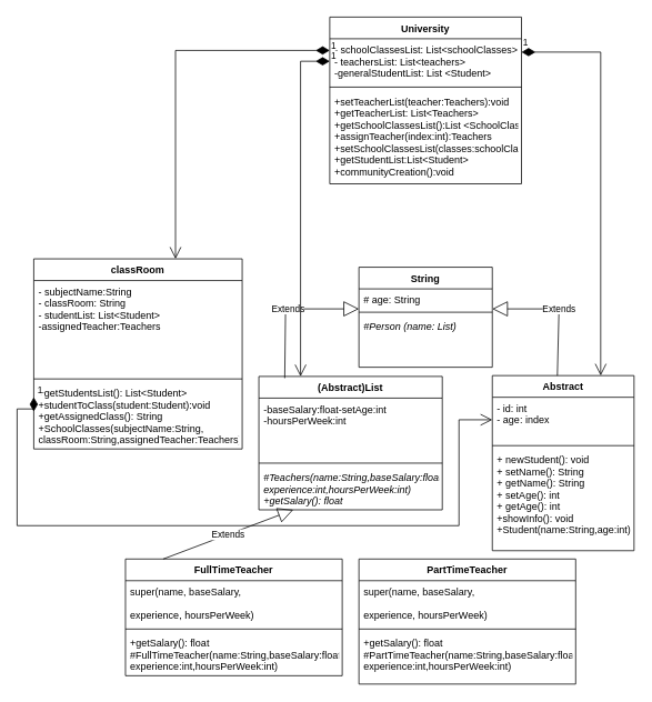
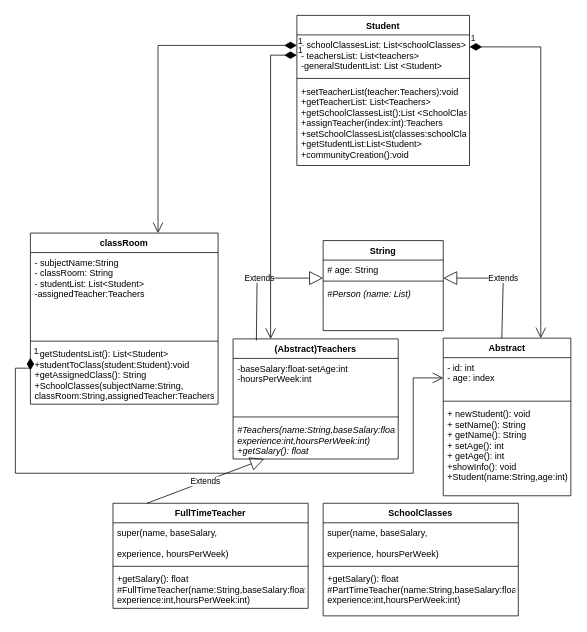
  <mxCell id="0" />
  <mxCell id="1" parent="0" />
- <mxCell id="2" value="University" style="swimlane;fontStyle=1;align=center;verticalAlign=top;childLayout=stackLayout;horizontal=1;startSize=26;horizontalStack=0;resizeParent=1;resizeParentMax=0;resizeLast=0;collapsible=1;marginBottom=0;" parent="1" vertex="1"><mxGeometry x="395" y="20" width="230" height="200" as="geometry" /></mxCell>
+ <mxCell id="2" value="Student" style="swimlane;fontStyle=1;align=center;verticalAlign=top;childLayout=stackLayout;horizontal=1;startSize=26;horizontalStack=0;resizeParent=1;resizeParentMax=0;resizeLast=0;collapsible=1;marginBottom=0;" parent="1" vertex="1"><mxGeometry x="395" y="20" width="230" height="200" as="geometry" /></mxCell>
  <mxCell id="3" value="- schoolClassesList: List&lt;schoolClasses&gt;&#10;- teachersList: List&lt;teachers&gt;&#10;-generalStudentList: List &lt;Student&gt;&#10;" style="text;strokeColor=none;fillColor=none;align=left;verticalAlign=top;spacingLeft=4;spacingRight=4;overflow=hidden;rotatable=0;points=[[0,0.5],[1,0.5]];portConstraint=eastwest;" parent="2" vertex="1"><mxGeometry y="26" width="230" height="54" as="geometry" /></mxCell>
  <mxCell id="4" value="" style="line;strokeWidth=1;fillColor=none;align=left;verticalAlign=middle;spacingTop=-1;spacingLeft=3;spacingRight=3;rotatable=0;labelPosition=right;points=[];portConstraint=eastwest;" parent="2" vertex="1"><mxGeometry y="80" width="230" height="8" as="geometry" /></mxCell>
  <mxCell id="5" value="+setTeacherList(teacher:Teachers):void&#10;+getTeacherList: List&lt;Teachers&gt;&#10;+getSchoolClassesList():List &lt;SchoolClasses&gt;&#10;+assignTeacher(index:int):Teachers&#10;+setSchoolClassesList(classes:schoolClasses) :void&#10;+getStudentList:List&lt;Student&gt;&#10;+communityCreation():void&#10;" style="text;strokeColor=none;fillColor=none;align=left;verticalAlign=top;spacingLeft=4;spacingRight=4;overflow=hidden;rotatable=0;points=[[0,0.5],[1,0.5]];portConstraint=eastwest;" parent="2" vertex="1"><mxGeometry y="88" width="230" height="112" as="geometry" /></mxCell>
- <mxCell id="6" value="(Abstract)List" style="swimlane;fontStyle=1;align=center;verticalAlign=top;childLayout=stackLayout;horizontal=1;startSize=26;horizontalStack=0;resizeParent=1;resizeParentMax=0;resizeLast=0;collapsible=1;marginBottom=0;" parent="1" vertex="1"><mxGeometry x="310" y="451" width="220" height="160" as="geometry" /></mxCell>
+ <mxCell id="6" value="(Abstract)Teachers" style="swimlane;fontStyle=1;align=center;verticalAlign=top;childLayout=stackLayout;horizontal=1;startSize=26;horizontalStack=0;resizeParent=1;resizeParentMax=0;resizeLast=0;collapsible=1;marginBottom=0;" parent="1" vertex="1"><mxGeometry x="310" y="451" width="220" height="160" as="geometry" /></mxCell>
  <mxCell id="7" value="-baseSalary:float-setAge:int&#10;-hoursPerWeek:int" style="text;strokeColor=none;fillColor=none;align=left;verticalAlign=top;spacingLeft=4;spacingRight=4;overflow=hidden;rotatable=0;points=[[0,0.5],[1,0.5]];portConstraint=eastwest;" parent="6" vertex="1"><mxGeometry y="26" width="220" height="74" as="geometry" /></mxCell>
  <mxCell id="8" value="" style="line;strokeWidth=1;fillColor=none;align=left;verticalAlign=middle;spacingTop=-1;spacingLeft=3;spacingRight=3;rotatable=0;labelPosition=right;points=[];portConstraint=eastwest;" parent="6" vertex="1"><mxGeometry y="100" width="220" height="8" as="geometry" /></mxCell>
  <mxCell id="9" value="#Teachers(name:String,baseSalary:float,&#10;experience:int,hoursPerWeek:int)&#10;+getSalary(): float&#10;" style="text;strokeColor=none;fillColor=none;align=left;verticalAlign=top;spacingLeft=4;spacingRight=4;overflow=hidden;rotatable=0;points=[[0,0.5],[1,0.5]];portConstraint=eastwest;fontStyle=2" parent="6" vertex="1"><mxGeometry y="108" width="220" height="52" as="geometry" /></mxCell>
  <mxCell id="10" value="Abstract" style="swimlane;fontStyle=1;align=center;verticalAlign=top;childLayout=stackLayout;horizontal=1;startSize=26;horizontalStack=0;resizeParent=1;resizeParentMax=0;resizeLast=0;collapsible=1;marginBottom=0;" parent="1" vertex="1"><mxGeometry x="590" y="450" width="170" height="210" as="geometry" /></mxCell>
  <mxCell id="11" value="- id: int&#10;- age: index&#10;" style="text;strokeColor=none;fillColor=none;align=left;verticalAlign=top;spacingLeft=4;spacingRight=4;overflow=hidden;rotatable=0;points=[[0,0.5],[1,0.5]];portConstraint=eastwest;" parent="10" vertex="1"><mxGeometry y="26" width="170" height="54" as="geometry" /></mxCell>
  <mxCell id="12" value="" style="line;strokeWidth=1;fillColor=none;align=left;verticalAlign=middle;spacingTop=-1;spacingLeft=3;spacingRight=3;rotatable=0;labelPosition=right;points=[];portConstraint=eastwest;" parent="10" vertex="1"><mxGeometry y="80" width="170" height="8" as="geometry" /></mxCell>
  <mxCell id="13" value="+ newStudent(): void&#10;+ setName(): String&#10;+ getName(): String&#10;+ setAge(): int&#10;+ getAge(): int&#10;+showInfo(): void&#10;+Student(name:String,age:int)&#10;&#10;" style="text;strokeColor=none;fillColor=none;align=left;verticalAlign=top;spacingLeft=4;spacingRight=4;overflow=hidden;rotatable=0;points=[[0,0.5],[1,0.5]];portConstraint=eastwest;" parent="10" vertex="1"><mxGeometry y="88" width="170" height="122" as="geometry" /></mxCell>
  <mxCell id="14" value="Extends" style="endArrow=block;endSize=16;endFill=0;html=1;rounded=0;exitX=0.141;exitY=0.013;exitDx=0;exitDy=0;exitPerimeter=0;" parent="1" source="6" edge="1"><mxGeometry width="160" relative="1" as="geometry"><mxPoint x="342" y="460" as="sourcePoint" /><mxPoint x="430" y="370" as="targetPoint" /><Array as="points"><mxPoint x="342" y="370" /></Array></mxGeometry></mxCell>
  <mxCell id="15" value="Extends" style="endArrow=block;endSize=16;endFill=0;html=1;rounded=0;exitX=0.459;exitY=0;exitDx=0;exitDy=0;exitPerimeter=0;" parent="1" source="10" edge="1"><mxGeometry width="160" relative="1" as="geometry"><mxPoint x="675" y="450" as="sourcePoint" /><mxPoint x="590" y="370" as="targetPoint" /><Array as="points"><mxPoint x="670" y="370" /></Array></mxGeometry></mxCell>
  <mxCell id="16" value="classRoom" style="swimlane;fontStyle=1;align=center;verticalAlign=top;childLayout=stackLayout;horizontal=1;startSize=26;horizontalStack=0;resizeParent=1;resizeParentMax=0;resizeLast=0;collapsible=1;marginBottom=0;" parent="1" vertex="1"><mxGeometry x="40" y="310" width="250" height="228" as="geometry" /></mxCell>
  <mxCell id="17" value="- subjectName:String&#10;- classRoom: String&#10;- studentList: List&lt;Student&gt;&#10;-assignedTeacher:Teachers&#10;" style="text;strokeColor=none;fillColor=none;align=left;verticalAlign=top;spacingLeft=4;spacingRight=4;overflow=hidden;rotatable=0;points=[[0,0.5],[1,0.5]];portConstraint=eastwest;" parent="16" vertex="1"><mxGeometry y="26" width="250" height="114" as="geometry" /></mxCell>
  <mxCell id="18" value="" style="line;strokeWidth=1;fillColor=none;align=left;verticalAlign=middle;spacingTop=-1;spacingLeft=3;spacingRight=3;rotatable=0;labelPosition=right;points=[];portConstraint=eastwest;" parent="16" vertex="1"><mxGeometry y="140" width="250" height="8" as="geometry" /></mxCell>
  <mxCell id="19" value="+getStudentsList(): List&lt;Student&gt;&#10;+studentToClass(student:Student):void&#10;+getAssignedClass(): String&#10;+SchoolClasses(subjectName:String,&#10;classRoom:String,assignedTeacher:Teachers)&#10;&#10;&#10;&#10;" style="text;strokeColor=none;fillColor=none;align=left;verticalAlign=top;spacingLeft=4;spacingRight=4;overflow=hidden;rotatable=0;points=[[0,0.5],[1,0.5]];portConstraint=eastwest;" parent="16" vertex="1"><mxGeometry y="148" width="250" height="80" as="geometry" /></mxCell>
  <mxCell id="20" value="String" style="swimlane;fontStyle=1;align=center;verticalAlign=top;childLayout=stackLayout;horizontal=1;startSize=26;horizontalStack=0;resizeParent=1;resizeParentMax=0;resizeLast=0;collapsible=1;marginBottom=0;" parent="1" vertex="1"><mxGeometry x="430" y="320" width="160" height="120" as="geometry" /></mxCell>
  <mxCell id="21" value="# age: String" style="text;strokeColor=none;fillColor=none;align=left;verticalAlign=top;spacingLeft=4;spacingRight=4;overflow=hidden;rotatable=0;points=[[0,0.5],[1,0.5]];portConstraint=eastwest;" parent="20" vertex="1"><mxGeometry y="26" width="160" height="24" as="geometry" /></mxCell>
  <mxCell id="22" value="" style="line;strokeWidth=1;fillColor=none;align=left;verticalAlign=middle;spacingTop=-1;spacingLeft=3;spacingRight=3;rotatable=0;labelPosition=right;points=[];portConstraint=eastwest;" parent="20" vertex="1"><mxGeometry y="50" width="160" height="8" as="geometry" /></mxCell>
  <mxCell id="23" value="#Person (name: List)" style="text;strokeColor=none;fillColor=none;align=left;verticalAlign=top;spacingLeft=4;spacingRight=4;overflow=hidden;rotatable=0;points=[[0,0.5],[1,0.5]];portConstraint=eastwest;fontStyle=2" parent="20" vertex="1"><mxGeometry y="58" width="160" height="62" as="geometry" /></mxCell>
  <mxCell id="24" value="1" style="endArrow=open;html=1;endSize=12;startArrow=diamondThin;startSize=14;startFill=1;edgeStyle=orthogonalEdgeStyle;align=left;verticalAlign=bottom;rounded=0;exitX=1;exitY=0.296;exitDx=0;exitDy=0;exitPerimeter=0;" parent="1" source="3" target="10" edge="1"><mxGeometry x="-1" y="3" relative="1" as="geometry"><mxPoint x="415" y="230" as="sourcePoint" /><mxPoint x="780" y="510" as="targetPoint" /><Array as="points"><mxPoint x="720" y="62" /></Array></mxGeometry></mxCell>
  <mxCell id="25" value="1" style="endArrow=open;html=1;endSize=12;startArrow=diamondThin;startSize=14;startFill=1;edgeStyle=orthogonalEdgeStyle;align=left;verticalAlign=bottom;rounded=0;exitX=0;exitY=0.5;exitDx=0;exitDy=0;" parent="1" source="3" target="6" edge="1"><mxGeometry x="-1" y="3" relative="1" as="geometry"><mxPoint x="350" y="320" as="sourcePoint" /><mxPoint x="320" y="460" as="targetPoint" /><Array as="points"><mxPoint x="360" y="73" /></Array></mxGeometry></mxCell>
  <mxCell id="26" value="FullTimeTeacher" style="swimlane;fontStyle=1;align=center;verticalAlign=top;childLayout=stackLayout;horizontal=1;startSize=26;horizontalStack=0;resizeParent=1;resizeParentMax=0;resizeLast=0;collapsible=1;marginBottom=0;" parent="1" vertex="1"><mxGeometry x="150" y="670" width="260" height="140" as="geometry" /></mxCell>
  <mxCell id="27" value="super(name, baseSalary, &#10;&#10;experience, hoursPerWeek)" style="text;strokeColor=none;fillColor=none;align=left;verticalAlign=top;spacingLeft=4;spacingRight=4;overflow=hidden;rotatable=0;points=[[0,0.5],[1,0.5]];portConstraint=eastwest;" parent="26" vertex="1"><mxGeometry y="26" width="260" height="54" as="geometry" /></mxCell>
  <mxCell id="28" value="" style="line;strokeWidth=1;fillColor=none;align=left;verticalAlign=middle;spacingTop=-1;spacingLeft=3;spacingRight=3;rotatable=0;labelPosition=right;points=[];portConstraint=eastwest;" parent="26" vertex="1"><mxGeometry y="80" width="260" height="8" as="geometry" /></mxCell>
  <mxCell id="29" value="+getSalary(): float&#10;#FullTimeTeacher(name:String,baseSalary:float,&#10;experience:int,hoursPerWeek:int)" style="text;strokeColor=none;fillColor=none;align=left;verticalAlign=top;spacingLeft=4;spacingRight=4;overflow=hidden;rotatable=0;points=[[0,0.5],[1,0.5]];portConstraint=eastwest;" parent="26" vertex="1"><mxGeometry y="88" width="260" height="52" as="geometry" /></mxCell>
- <mxCell id="30" value="PartTimeTeacher" style="swimlane;fontStyle=1;align=center;verticalAlign=top;childLayout=stackLayout;horizontal=1;startSize=26;horizontalStack=0;resizeParent=1;resizeParentMax=0;resizeLast=0;collapsible=1;marginBottom=0;" parent="1" vertex="1"><mxGeometry x="430" y="670" width="260" height="150" as="geometry" /></mxCell>
+ <mxCell id="30" value="SchoolClasses" style="swimlane;fontStyle=1;align=center;verticalAlign=top;childLayout=stackLayout;horizontal=1;startSize=26;horizontalStack=0;resizeParent=1;resizeParentMax=0;resizeLast=0;collapsible=1;marginBottom=0;" parent="1" vertex="1"><mxGeometry x="430" y="670" width="260" height="150" as="geometry" /></mxCell>
  <mxCell id="31" value="super(name, baseSalary, &#10;&#10;experience, hoursPerWeek)" style="text;strokeColor=none;fillColor=none;align=left;verticalAlign=top;spacingLeft=4;spacingRight=4;overflow=hidden;rotatable=0;points=[[0,0.5],[1,0.5]];portConstraint=eastwest;" parent="30" vertex="1"><mxGeometry y="26" width="260" height="54" as="geometry" /></mxCell>
  <mxCell id="32" value="" style="line;strokeWidth=1;fillColor=none;align=left;verticalAlign=middle;spacingTop=-1;spacingLeft=3;spacingRight=3;rotatable=0;labelPosition=right;points=[];portConstraint=eastwest;" parent="30" vertex="1"><mxGeometry y="80" width="260" height="8" as="geometry" /></mxCell>
  <mxCell id="33" value="+getSalary(): float&#10;#PartTimeTeacher(name:String,baseSalary:float,&#10;experience:int,hoursPerWeek:int)&#10;&#10;&#10;" style="text;strokeColor=none;fillColor=none;align=left;verticalAlign=top;spacingLeft=4;spacingRight=4;overflow=hidden;rotatable=0;points=[[0,0.5],[1,0.5]];portConstraint=eastwest;" parent="30" vertex="1"><mxGeometry y="88" width="260" height="62" as="geometry" /></mxCell>
  <mxCell id="34" value="1" style="endArrow=open;html=1;endSize=12;startArrow=diamondThin;startSize=14;startFill=1;edgeStyle=orthogonalEdgeStyle;align=left;verticalAlign=bottom;rounded=0;" parent="1" source="3" target="16" edge="1"><mxGeometry x="-1" y="3" relative="1" as="geometry"><mxPoint x="390" y="210" as="sourcePoint" /><mxPoint x="570" y="190" as="targetPoint" /><Array as="points"><mxPoint x="210" y="60" /></Array></mxGeometry></mxCell>
  <mxCell id="35" value="1" style="endArrow=open;html=1;endSize=12;startArrow=diamondThin;startSize=14;startFill=1;edgeStyle=orthogonalEdgeStyle;align=left;verticalAlign=bottom;rounded=0;exitX=0;exitY=0.225;exitDx=0;exitDy=0;exitPerimeter=0;" edge="1" parent="1" source="19" target="11"><mxGeometry x="-1" y="3" relative="1" as="geometry"><mxPoint x="50" y="490" as="sourcePoint" /><mxPoint x="210" y="490" as="targetPoint" /><Array as="points"><mxPoint x="20" y="490" /><mxPoint x="20" y="630" /><mxPoint x="550" y="630" /><mxPoint x="550" y="503" /></Array></mxGeometry></mxCell>
  <mxCell id="36" value="Extends" style="endArrow=block;endSize=16;endFill=0;html=1;rounded=0;exitX=0.174;exitY=0;exitDx=0;exitDy=0;exitPerimeter=0;" parent="1" target="9" edge="1" source="26"><mxGeometry width="160" relative="1" as="geometry"><mxPoint x="200" y="680" as="sourcePoint" /><mxPoint x="360" y="680" as="targetPoint" /></mxGeometry></mxCell>
